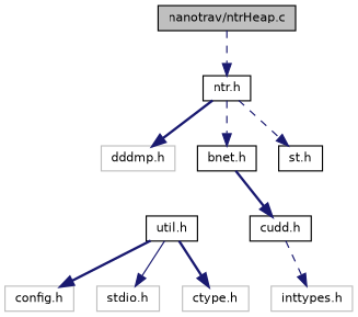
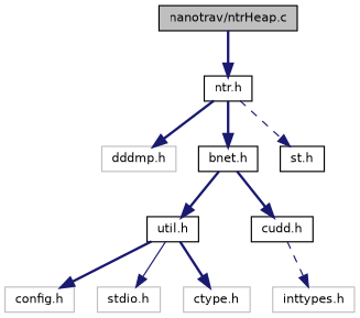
  digraph {
    fontname="DejaVu Sans"
    node [color=black fillcolor=white fontname="DejaVu Sans" fontsize=10 shape=record style=filled]
    edge [color=midnightblue fontname="DejaVu Sans" fontsize=10 labelfontname=Helvetica labelfontsize=10 style=bold]
    n1 [fillcolor=grey75 fontcolor=black height=0.2 label="nanotrav/ntrHeap.c" width=0.4]
    n2 [height=0.2 label="ntr.h" width=0.4]
    n3 [color=grey75 height=0.2 label="dddmp.h" width=0.4]
    n4 [height=0.2 label="bnet.h" width=0.4]
    n5 [height=0.2 label="st.h" width=0.4]
    n6 [height=0.2 label="util.h" width=0.4]
    n7 [height=0.2 label="cudd.h" width=0.4]
    n8 [color=grey75 height=0.2 label="config.h" width=0.4]
    n9 [color=grey75 height=0.2 label="stdio.h" width=0.4]
    n10 [color=grey75 height=0.2 label="ctype.h" width=0.4]
    n11 [color=grey75 height=0.2 label="inttypes.h" width=0.4]
-   n1 -> n2 [style=dashed]
+   n1 -> n2
    n2 -> n3
-   n2 -> n4 [style=dashed]
+   n2 -> n4
    n2 -> n5 [style=dashed]
+   n4 -> n6
    n4 -> n7
    n6 -> n8
    n6 -> n9 [style=solid]
    n6 -> n10
    n7 -> n11 [style=dashed]
  }
